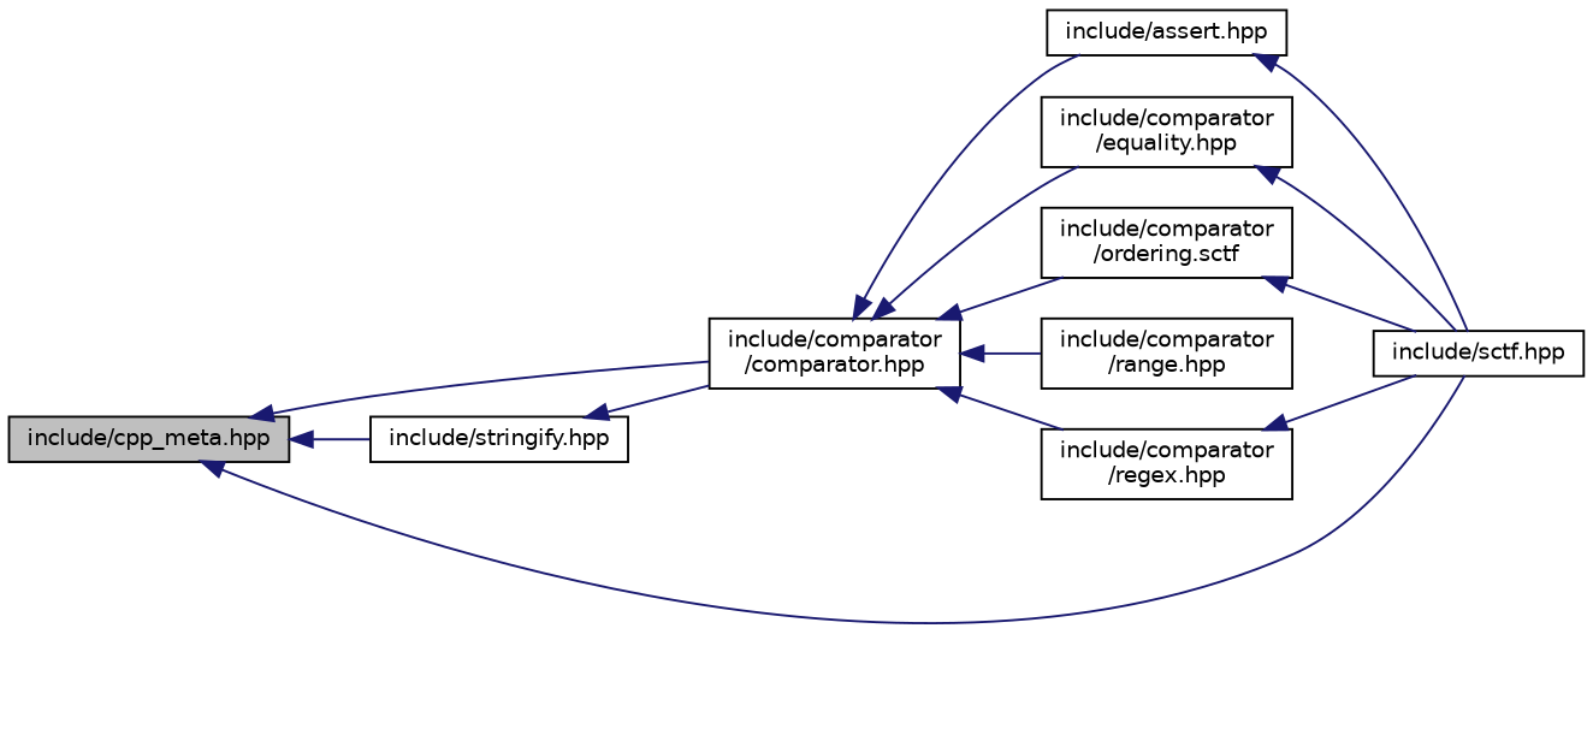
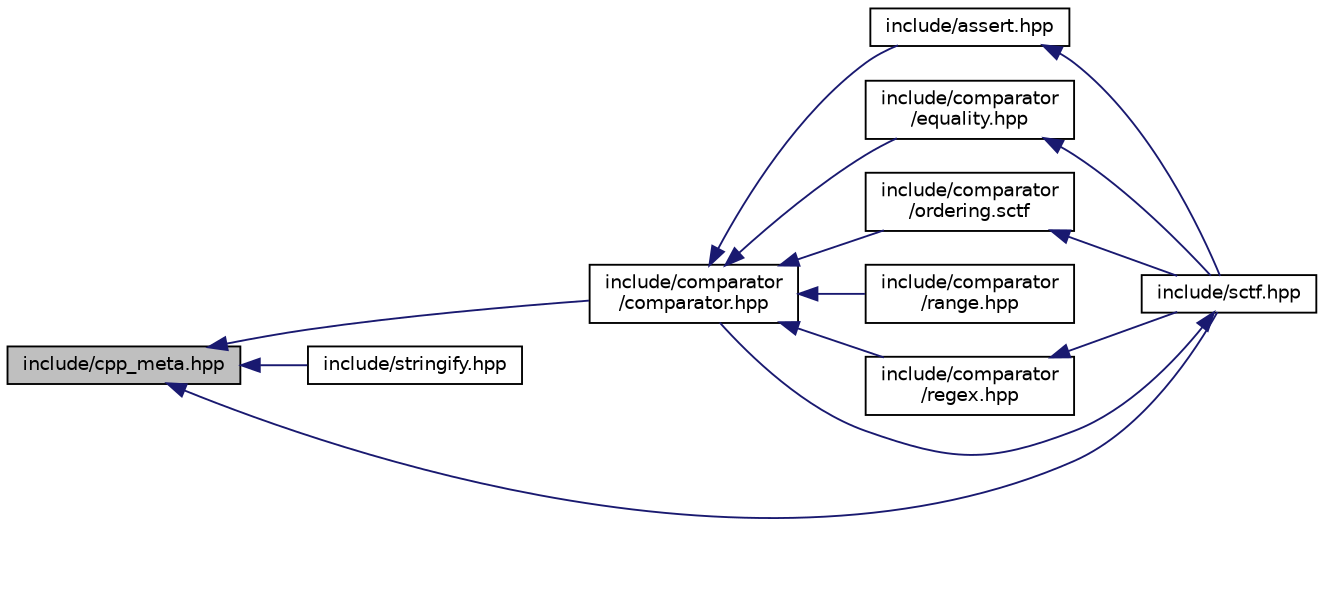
  digraph {
    rankdir=LR
    node [color=black fillcolor=white fontname=Helvetica fontsize=10 shape=record style=filled]
    edge [color=midnightblue dir=back fontname=Helvetica fontsize=10 labelfontname=Helvetica labelfontsize=10 style=solid]
    n1 [fillcolor=grey75 fontcolor=black height=0.2 label="include/cpp_meta.hpp" width=0.4]
    n2 [height=0.2 label="include/comparator\l/comparator.hpp" width=0.4]
    n3 [height=0.2 label="include/stringify.hpp" width=0.4]
    n4 [height=0.2 label="include/sctf.hpp" width=0.4]
    n5 [height=0.2 label="include/assert.hpp" width=0.4]
    n6 [height=0.2 label="include/comparator\l/equality.hpp" width=0.4]
    n7 [height=0.2 label="include/comparator\l/ordering.sctf" width=0.4]
    n8 [height=0.2 label="include/comparator\l/range.hpp" width=0.4]
    n9 [height=0.2 label="include/comparator\l/regex.hpp" width=0.4]
    n1 -> n2
    n1 -> n3
    n1 -> n4
    n2 -> n5
    n2 -> n6
    n2 -> n7
    n2 -> n8
    n2 -> n9
-   n3 -> n2
+   n4 -> n2
    n5 -> n4
    n6 -> n4
    n7 -> n4
    n9 -> n4
  }
